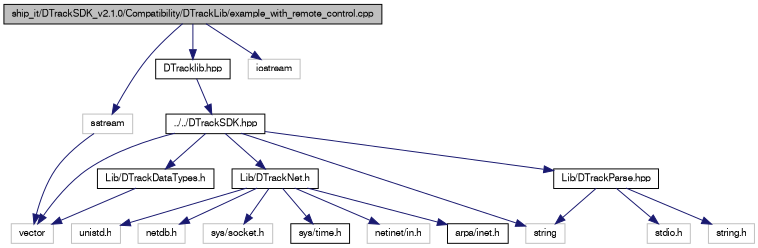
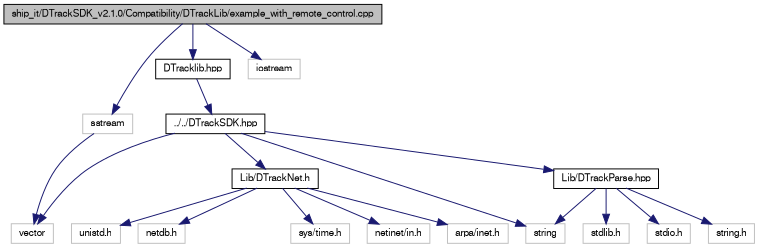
  digraph {
    node [color=grey75 fillcolor=white fontname=FreeSans fontsize=10 shape=record style=filled]
    edge [color=midnightblue fontname=FreeSans fontsize=10 labelfontname=FreeSans labelfontsize=10 style=solid]
    n1 [color=black fillcolor=grey75 fontcolor=black height=0.2 label="ship_it/DTrackSDK_v2.1.0/Compatibility/DTrackLib/example_with_remote_control.cpp" width=0.4]
    n2 [color=black height=0.2 label="DTracklib.hpp" width=0.4]
    n3 [height=0.2 label=iostream width=0.4]
    n4 [height=0.2 label=sstream width=0.4]
    n5 [color=black height=0.2 label="../../DTrackSDK.hpp" width=0.4]
    n6 [height=0.2 label=vector width=0.4]
-   n7 [color=black height=0.2 label="Lib/DTrackDataTypes.h" width=0.4]
    n8 [color=black height=0.2 label="Lib/DTrackNet.h" width=0.4]
    n9 [color=black height=0.2 label="Lib/DTrackParse.hpp" width=0.4]
    n10 [height=0.2 label=string width=0.4]
    n11 [height=0.2 label="unistd.h" width=0.4]
    n12 [height=0.2 label="netdb.h" width=0.4]
-   n13 [height=0.2 label="sys/socket.h" width=0.4]
-   n14 [color=black height=0.2 label="sys/time.h" width=0.4]
+   n14 [height=0.2 label="sys/time.h" width=0.4]
    n15 [height=0.2 label="netinet/in.h" width=0.4]
-   n16 [color=black height=0.2 label="arpa/inet.h" width=0.4]
+   n16 [height=0.2 label="arpa/inet.h" width=0.4]
+   n17 [height=0.2 label="stdlib.h" width=0.4]
    n18 [height=0.2 label="stdio.h" width=0.4]
    n19 [height=0.2 label="string.h" width=0.4]
    n1 -> n2
    n1 -> n3
    n1 -> n4
    n2 -> n5
    n4 -> n6
    n5 -> n6
-   n5 -> n7
    n5 -> n8
    n5 -> n9
    n5 -> n10
-   n7 -> n6
    n8 -> n11
    n8 -> n12
-   n8 -> n13
    n8 -> n14
    n8 -> n15
    n8 -> n16
    n9 -> n10
+   n9 -> n17
    n9 -> n18
    n9 -> n19
  }
